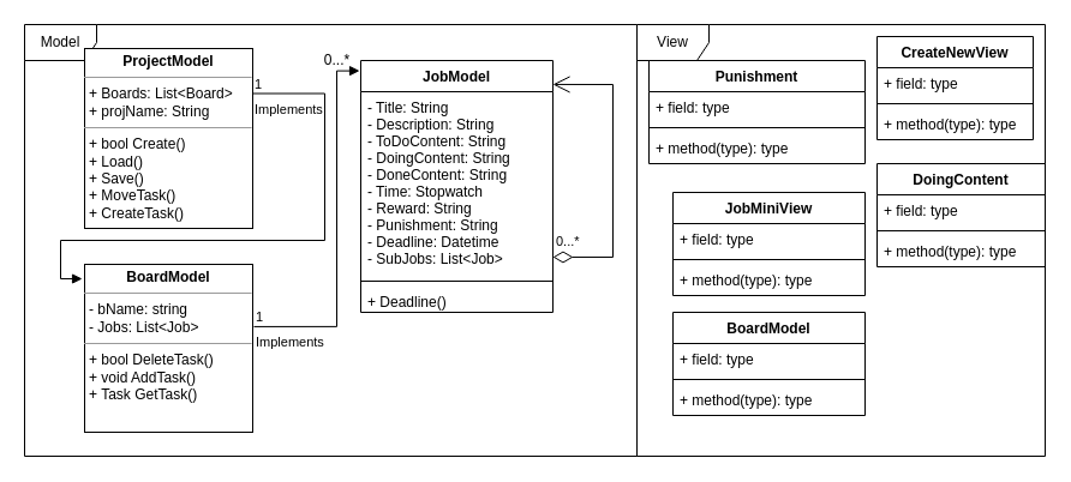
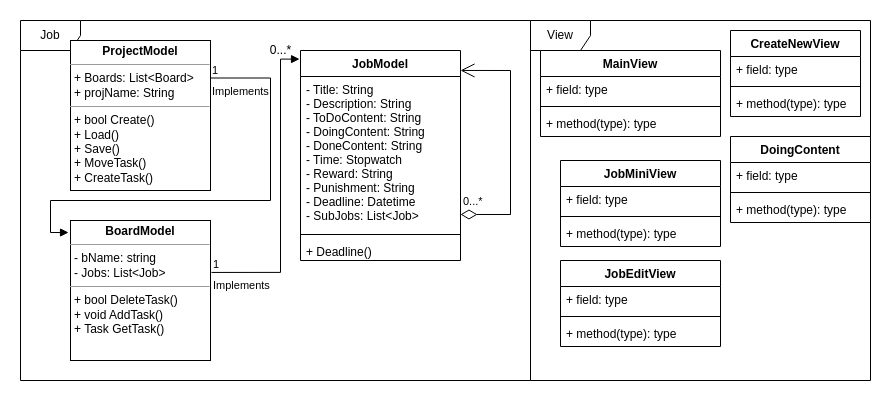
  <mxCell id="0" />
  <mxCell id="1" parent="0" />
- <mxCell id="2" value="Model" style="shape=umlFrame;whiteSpace=wrap;html=1;" vertex="1" parent="1"><mxGeometry width="510" height="360" as="geometry" x="20" y="20" /></mxCell>
+ <mxCell id="2" value="Job" style="shape=umlFrame;whiteSpace=wrap;html=1;" vertex="1" parent="1"><mxGeometry width="510" height="360" as="geometry" x="20" y="20" /></mxCell>
  <mxCell id="3" value="JobModel" style="swimlane;fontStyle=1;align=center;verticalAlign=top;childLayout=stackLayout;horizontal=1;startSize=26;horizontalStack=0;resizeParent=1;resizeParentMax=0;resizeLast=0;collapsible=1;marginBottom=0;" parent="1" vertex="1"><mxGeometry x="300" y="50" width="160" height="210" as="geometry" /></mxCell>
  <mxCell id="4" value="- Title: String&#10;- Description: String&#10;- ToDoContent: String&#10;- DoingContent: String&#10;- DoneContent: String&#10;- Time: Stopwatch&#10;- Reward: String&#10;- Punishment: String&#10;- Deadline: Datetime&#10;- SubJobs: List&lt;Job&gt;" style="text;strokeColor=none;fillColor=none;align=left;verticalAlign=top;spacingLeft=4;spacingRight=4;overflow=hidden;rotatable=0;points=[[0,0.5],[1,0.5]];portConstraint=eastwest;" parent="3" vertex="1"><mxGeometry y="26" width="160" height="154" as="geometry" /></mxCell>
  <mxCell id="5" value="" style="line;strokeWidth=1;fillColor=none;align=left;verticalAlign=middle;spacingTop=-1;spacingLeft=3;spacingRight=3;rotatable=0;labelPosition=right;points=[];portConstraint=eastwest;" parent="3" vertex="1"><mxGeometry y="180" width="160" height="8" as="geometry" /></mxCell>
  <mxCell id="6" value="+ Deadline()&#10;" style="text;strokeColor=none;fillColor=none;align=left;verticalAlign=top;spacingLeft=4;spacingRight=4;overflow=hidden;rotatable=0;points=[[0,0.5],[1,0.5]];portConstraint=eastwest;" parent="3" vertex="1"><mxGeometry y="188" width="160" height="22" as="geometry" /></mxCell>
  <mxCell id="7" value="0...*" style="endArrow=open;html=1;endSize=12;startArrow=diamondThin;startSize=14;startFill=0;edgeStyle=orthogonalEdgeStyle;align=left;verticalAlign=bottom;rounded=0;exitX=1;exitY=0.896;exitDx=0;exitDy=0;exitPerimeter=0;entryX=1;entryY=0.095;entryDx=0;entryDy=0;entryPerimeter=0;" parent="3" source="4" target="3" edge="1"><mxGeometry x="-0.992" y="4" relative="1" as="geometry"><mxPoint x="210" y="150" as="sourcePoint" /><mxPoint x="190" y="20" as="targetPoint" /><Array as="points"><mxPoint x="210" y="164" /><mxPoint x="210" y="20" /></Array><mxPoint as="offset" /></mxGeometry></mxCell>
  <mxCell id="8" value="&lt;p style=&quot;margin: 0px ; margin-top: 4px ; text-align: center&quot;&gt;&lt;b&gt;BoardModel&lt;/b&gt;&lt;/p&gt;&lt;hr size=&quot;1&quot;&gt;&lt;p style=&quot;margin: 0px ; margin-left: 4px&quot;&gt;- bName: string&lt;/p&gt;&lt;p style=&quot;margin: 0px ; margin-left: 4px&quot;&gt;- Jobs: List&amp;lt;Job&amp;gt;&lt;/p&gt;&lt;hr size=&quot;1&quot;&gt;&lt;p style=&quot;margin: 0px ; margin-left: 4px&quot;&gt;&lt;span&gt;+ bool DeleteTask()&lt;/span&gt;&lt;br&gt;&lt;/p&gt;&lt;p style=&quot;margin: 0px ; margin-left: 4px&quot;&gt;+ void AddTask()&lt;/p&gt;&lt;p style=&quot;margin: 0px ; margin-left: 4px&quot;&gt;+ Task GetTask()&lt;/p&gt;" style="verticalAlign=top;align=left;overflow=fill;fontSize=12;fontFamily=Helvetica;html=1;" parent="1" vertex="1"><mxGeometry x="70" y="220" width="140" height="140" as="geometry" /></mxCell>
  <mxCell id="9" value="Implements" style="endArrow=block;endFill=1;html=1;edgeStyle=orthogonalEdgeStyle;align=left;verticalAlign=top;rounded=0;exitX=1.007;exitY=0.371;exitDx=0;exitDy=0;exitPerimeter=0;entryX=-0.006;entryY=0.041;entryDx=0;entryDy=0;entryPerimeter=0;" parent="1" source="8" target="3" edge="1"><mxGeometry x="-1" relative="1" as="geometry"><mxPoint x="120" y="160" as="sourcePoint" /><mxPoint x="280" y="160" as="targetPoint" /><Array as="points"><mxPoint x="280" y="272" /><mxPoint x="280" y="59" /></Array></mxGeometry></mxCell>
  <mxCell id="10" value="1" style="edgeLabel;resizable=0;html=1;align=left;verticalAlign=bottom;" parent="9" connectable="0" vertex="1"><mxGeometry x="-1" relative="1" as="geometry" /></mxCell>
  <mxCell id="11" value="0...*" style="text;html=1;resizable=0;autosize=1;align=center;verticalAlign=middle;points=[];fillColor=none;strokeColor=none;rounded=0;" parent="1" vertex="1"><mxGeometry x="260" y="40" width="40" height="20" as="geometry" /></mxCell>
  <mxCell id="12" value="&lt;p style=&quot;margin: 0px ; margin-top: 4px ; text-align: center&quot;&gt;&lt;b&gt;ProjectModel&lt;/b&gt;&lt;/p&gt;&lt;hr size=&quot;1&quot;&gt;&lt;p style=&quot;margin: 0px ; margin-left: 4px&quot;&gt;+ Boards: List&amp;lt;Board&amp;gt;&lt;/p&gt;&lt;p style=&quot;margin: 0px ; margin-left: 4px&quot;&gt;+ projName: String&lt;/p&gt;&lt;hr size=&quot;1&quot;&gt;&lt;p style=&quot;margin: 0px ; margin-left: 4px&quot;&gt;+ bool Create()&lt;/p&gt;&lt;p style=&quot;margin: 0px ; margin-left: 4px&quot;&gt;+ Load()&lt;/p&gt;&lt;p style=&quot;margin: 0px ; margin-left: 4px&quot;&gt;+ Save()&lt;/p&gt;&lt;p style=&quot;margin: 0px ; margin-left: 4px&quot;&gt;+ MoveTask()&lt;/p&gt;&lt;p style=&quot;margin: 0px ; margin-left: 4px&quot;&gt;+ CreateTask()&lt;/p&gt;" style="verticalAlign=top;align=left;overflow=fill;fontSize=12;fontFamily=Helvetica;html=1;" vertex="1" parent="1"><mxGeometry x="70" y="40" width="140" height="150" as="geometry" /></mxCell>
  <mxCell id="13" value="Implements" style="endArrow=block;endFill=1;html=1;edgeStyle=orthogonalEdgeStyle;align=left;verticalAlign=top;rounded=0;entryX=-0.014;entryY=0.086;entryDx=0;entryDy=0;entryPerimeter=0;exitX=1;exitY=0.25;exitDx=0;exitDy=0;" edge="1" parent="1" source="12" target="8"><mxGeometry x="-1" relative="1" as="geometry"><mxPoint x="240" as="sourcePoint" y="20" /><mxPoint x="70" y="430" as="targetPoint" /><Array as="points"><mxPoint x="270" y="78" /><mxPoint x="270" y="200" /><mxPoint x="50" y="200" /><mxPoint x="50" y="232" /></Array></mxGeometry></mxCell>
  <mxCell id="14" value="1" style="edgeLabel;resizable=0;html=1;align=left;verticalAlign=bottom;" connectable="0" vertex="1" parent="13"><mxGeometry x="-1" relative="1" as="geometry" /></mxCell>
  <mxCell id="15" value="View" style="shape=umlFrame;whiteSpace=wrap;html=1;" vertex="1" parent="1"><mxGeometry x="530" width="340" height="360" as="geometry" y="20" /></mxCell>
  <mxCell id="16" value="CreateNewView&#10;" style="swimlane;fontStyle=1;align=center;verticalAlign=top;childLayout=stackLayout;horizontal=1;startSize=26;horizontalStack=0;resizeParent=1;resizeParentMax=0;resizeLast=0;collapsible=1;marginBottom=0;" vertex="1" parent="1"><mxGeometry x="730" y="30" width="130" height="86" as="geometry" /></mxCell>
  <mxCell id="17" value="+ field: type" style="text;strokeColor=none;fillColor=none;align=left;verticalAlign=top;spacingLeft=4;spacingRight=4;overflow=hidden;rotatable=0;points=[[0,0.5],[1,0.5]];portConstraint=eastwest;" vertex="1" parent="16"><mxGeometry y="26" width="130" height="26" as="geometry" /></mxCell>
  <mxCell id="18" value="" style="line;strokeWidth=1;fillColor=none;align=left;verticalAlign=middle;spacingTop=-1;spacingLeft=3;spacingRight=3;rotatable=0;labelPosition=right;points=[];portConstraint=eastwest;" vertex="1" parent="16"><mxGeometry y="52" width="130" height="8" as="geometry" /></mxCell>
  <mxCell id="19" value="+ method(type): type" style="text;strokeColor=none;fillColor=none;align=left;verticalAlign=top;spacingLeft=4;spacingRight=4;overflow=hidden;rotatable=0;points=[[0,0.5],[1,0.5]];portConstraint=eastwest;" vertex="1" parent="16"><mxGeometry y="60" width="130" height="26" as="geometry" /></mxCell>
- <mxCell id="20" value="Punishment" style="swimlane;fontStyle=1;align=center;verticalAlign=top;childLayout=stackLayout;horizontal=1;startSize=26;horizontalStack=0;resizeParent=1;resizeParentMax=0;resizeLast=0;collapsible=1;marginBottom=0;" vertex="1" parent="1"><mxGeometry x="540" y="50" width="180" height="86" as="geometry" /></mxCell>
+ <mxCell id="20" value="MainView" style="swimlane;fontStyle=1;align=center;verticalAlign=top;childLayout=stackLayout;horizontal=1;startSize=26;horizontalStack=0;resizeParent=1;resizeParentMax=0;resizeLast=0;collapsible=1;marginBottom=0;" vertex="1" parent="1"><mxGeometry x="540" y="50" width="180" height="86" as="geometry" /></mxCell>
  <mxCell id="21" value="+ field: type" style="text;strokeColor=none;fillColor=none;align=left;verticalAlign=top;spacingLeft=4;spacingRight=4;overflow=hidden;rotatable=0;points=[[0,0.5],[1,0.5]];portConstraint=eastwest;" vertex="1" parent="20"><mxGeometry y="26" width="180" height="26" as="geometry" /></mxCell>
  <mxCell id="22" value="" style="line;strokeWidth=1;fillColor=none;align=left;verticalAlign=middle;spacingTop=-1;spacingLeft=3;spacingRight=3;rotatable=0;labelPosition=right;points=[];portConstraint=eastwest;" vertex="1" parent="20"><mxGeometry y="52" width="180" height="8" as="geometry" /></mxCell>
  <mxCell id="23" value="+ method(type): type" style="text;strokeColor=none;fillColor=none;align=left;verticalAlign=top;spacingLeft=4;spacingRight=4;overflow=hidden;rotatable=0;points=[[0,0.5],[1,0.5]];portConstraint=eastwest;" vertex="1" parent="20"><mxGeometry y="60" width="180" height="26" as="geometry" /></mxCell>
  <mxCell id="24" value="JobMiniView" style="swimlane;fontStyle=1;align=center;verticalAlign=top;childLayout=stackLayout;horizontal=1;startSize=26;horizontalStack=0;resizeParent=1;resizeParentMax=0;resizeLast=0;collapsible=1;marginBottom=0;" vertex="1" parent="1"><mxGeometry x="560" y="160" width="160" height="86" as="geometry" /></mxCell>
  <mxCell id="25" value="+ field: type" style="text;strokeColor=none;fillColor=none;align=left;verticalAlign=top;spacingLeft=4;spacingRight=4;overflow=hidden;rotatable=0;points=[[0,0.5],[1,0.5]];portConstraint=eastwest;" vertex="1" parent="24"><mxGeometry y="26" width="160" height="26" as="geometry" /></mxCell>
  <mxCell id="26" value="" style="line;strokeWidth=1;fillColor=none;align=left;verticalAlign=middle;spacingTop=-1;spacingLeft=3;spacingRight=3;rotatable=0;labelPosition=right;points=[];portConstraint=eastwest;" vertex="1" parent="24"><mxGeometry y="52" width="160" height="8" as="geometry" /></mxCell>
  <mxCell id="27" value="+ method(type): type" style="text;strokeColor=none;fillColor=none;align=left;verticalAlign=top;spacingLeft=4;spacingRight=4;overflow=hidden;rotatable=0;points=[[0,0.5],[1,0.5]];portConstraint=eastwest;" vertex="1" parent="24"><mxGeometry y="60" width="160" height="26" as="geometry" /></mxCell>
- <mxCell id="28" value="BoardModel" style="swimlane;fontStyle=1;align=center;verticalAlign=top;childLayout=stackLayout;horizontal=1;startSize=26;horizontalStack=0;resizeParent=1;resizeParentMax=0;resizeLast=0;collapsible=1;marginBottom=0;" vertex="1" parent="1"><mxGeometry x="560" y="260" width="160" height="86" as="geometry" /></mxCell>
+ <mxCell id="28" value="JobEditView" style="swimlane;fontStyle=1;align=center;verticalAlign=top;childLayout=stackLayout;horizontal=1;startSize=26;horizontalStack=0;resizeParent=1;resizeParentMax=0;resizeLast=0;collapsible=1;marginBottom=0;" vertex="1" parent="1"><mxGeometry x="560" y="260" width="160" height="86" as="geometry" /></mxCell>
  <mxCell id="29" value="+ field: type" style="text;strokeColor=none;fillColor=none;align=left;verticalAlign=top;spacingLeft=4;spacingRight=4;overflow=hidden;rotatable=0;points=[[0,0.5],[1,0.5]];portConstraint=eastwest;" vertex="1" parent="28"><mxGeometry y="26" width="160" height="26" as="geometry" /></mxCell>
  <mxCell id="30" value="" style="line;strokeWidth=1;fillColor=none;align=left;verticalAlign=middle;spacingTop=-1;spacingLeft=3;spacingRight=3;rotatable=0;labelPosition=right;points=[];portConstraint=eastwest;" vertex="1" parent="28"><mxGeometry y="52" width="160" height="8" as="geometry" /></mxCell>
  <mxCell id="31" value="+ method(type): type" style="text;strokeColor=none;fillColor=none;align=left;verticalAlign=top;spacingLeft=4;spacingRight=4;overflow=hidden;rotatable=0;points=[[0,0.5],[1,0.5]];portConstraint=eastwest;" vertex="1" parent="28"><mxGeometry y="60" width="160" height="26" as="geometry" /></mxCell>
  <mxCell id="32" value="DoingContent" style="swimlane;fontStyle=1;align=center;verticalAlign=top;childLayout=stackLayout;horizontal=1;startSize=26;horizontalStack=0;resizeParent=1;resizeParentMax=0;resizeLast=0;collapsible=1;marginBottom=0;" vertex="1" parent="1"><mxGeometry x="730" y="136" width="140" height="86" as="geometry" /></mxCell>
  <mxCell id="33" value="+ field: type" style="text;strokeColor=none;fillColor=none;align=left;verticalAlign=top;spacingLeft=4;spacingRight=4;overflow=hidden;rotatable=0;points=[[0,0.5],[1,0.5]];portConstraint=eastwest;" vertex="1" parent="32"><mxGeometry y="26" width="140" height="26" as="geometry" /></mxCell>
  <mxCell id="34" value="" style="line;strokeWidth=1;fillColor=none;align=left;verticalAlign=middle;spacingTop=-1;spacingLeft=3;spacingRight=3;rotatable=0;labelPosition=right;points=[];portConstraint=eastwest;" vertex="1" parent="32"><mxGeometry y="52" width="140" height="8" as="geometry" /></mxCell>
  <mxCell id="35" value="+ method(type): type" style="text;strokeColor=none;fillColor=none;align=left;verticalAlign=top;spacingLeft=4;spacingRight=4;overflow=hidden;rotatable=0;points=[[0,0.5],[1,0.5]];portConstraint=eastwest;" vertex="1" parent="32"><mxGeometry y="60" width="140" height="26" as="geometry" /></mxCell>
